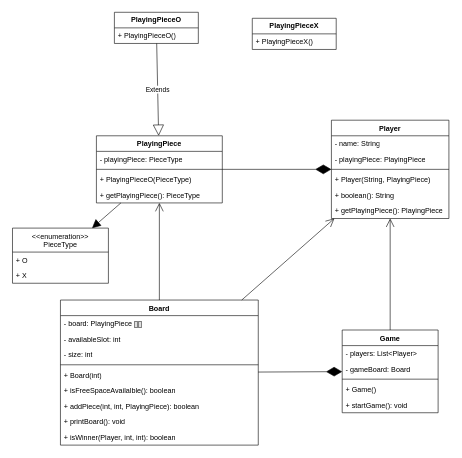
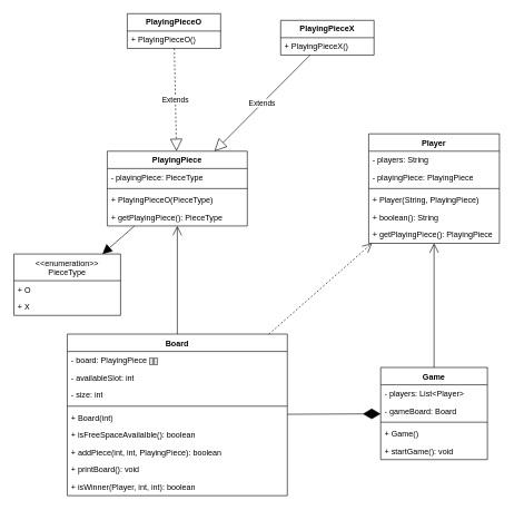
  <mxCell id="0" />
  <mxCell id="1" parent="0" />
  <mxCell id="2" value="&lt;span style=&quot;font-weight: 400;&quot;&gt;&amp;lt;&amp;lt;enumeration&amp;gt;&amp;gt;&lt;/span&gt;&lt;div&gt;&lt;span style=&quot;font-weight: 400;&quot;&gt;PieceType&lt;/span&gt;&lt;/div&gt;" style="swimlane;fontStyle=1;align=center;verticalAlign=top;childLayout=stackLayout;horizontal=1;startSize=40;horizontalStack=0;resizeParent=1;resizeParentMax=0;resizeLast=0;collapsible=1;marginBottom=0;whiteSpace=wrap;html=1;" parent="1" vertex="1"><mxGeometry x="20" y="380" width="160" height="92" as="geometry" /></mxCell>
  <mxCell id="3" value="+ O" style="text;strokeColor=none;fillColor=none;align=left;verticalAlign=top;spacingLeft=4;spacingRight=4;overflow=hidden;rotatable=0;points=[[0,0.5],[1,0.5]];portConstraint=eastwest;whiteSpace=wrap;html=1;" parent="2" vertex="1"><mxGeometry y="40" width="160" height="26" as="geometry" /></mxCell>
  <mxCell id="4" value="+ X" style="text;strokeColor=none;fillColor=none;align=left;verticalAlign=top;spacingLeft=4;spacingRight=4;overflow=hidden;rotatable=0;points=[[0,0.5],[1,0.5]];portConstraint=eastwest;whiteSpace=wrap;html=1;" parent="2" vertex="1"><mxGeometry y="66" width="160" height="26" as="geometry" /></mxCell>
  <mxCell id="5" value="PlayingPiece" style="swimlane;fontStyle=1;align=center;verticalAlign=top;childLayout=stackLayout;horizontal=1;startSize=26;horizontalStack=0;resizeParent=1;resizeParentMax=0;resizeLast=0;collapsible=1;marginBottom=0;whiteSpace=wrap;html=1;" vertex="1" parent="1"><mxGeometry x="160" y="226" width="210" height="112" as="geometry" /></mxCell>
  <mxCell id="6" value="- playingPiece: PieceType" style="text;strokeColor=none;fillColor=none;align=left;verticalAlign=top;spacingLeft=4;spacingRight=4;overflow=hidden;rotatable=0;points=[[0,0.5],[1,0.5]];portConstraint=eastwest;whiteSpace=wrap;html=1;" vertex="1" parent="5"><mxGeometry y="26" width="210" height="26" as="geometry" /></mxCell>
  <mxCell id="7" value="" style="line;strokeWidth=1;fillColor=none;align=left;verticalAlign=middle;spacingTop=-1;spacingLeft=3;spacingRight=3;rotatable=0;labelPosition=right;points=[];portConstraint=eastwest;strokeColor=inherit;" vertex="1" parent="5"><mxGeometry y="52" width="210" height="8" as="geometry" /></mxCell>
  <mxCell id="8" value="+ PlayingPieceO(PieceType)" style="text;strokeColor=none;fillColor=none;align=left;verticalAlign=top;spacingLeft=4;spacingRight=4;overflow=hidden;rotatable=0;points=[[0,0.5],[1,0.5]];portConstraint=eastwest;whiteSpace=wrap;html=1;" vertex="1" parent="5"><mxGeometry y="60" width="210" height="26" as="geometry" /></mxCell>
  <mxCell id="9" value="+ getPlayingPiece(): PieceType" style="text;strokeColor=none;fillColor=none;align=left;verticalAlign=top;spacingLeft=4;spacingRight=4;overflow=hidden;rotatable=0;points=[[0,0.5],[1,0.5]];portConstraint=eastwest;whiteSpace=wrap;html=1;" vertex="1" parent="5"><mxGeometry y="86" width="210" height="26" as="geometry" /></mxCell>
  <mxCell id="10" value="&lt;b&gt;PlayingPieceO&lt;/b&gt;" style="swimlane;fontStyle=0;childLayout=stackLayout;horizontal=1;startSize=26;fillColor=none;horizontalStack=0;resizeParent=1;resizeParentMax=0;resizeLast=0;collapsible=1;marginBottom=0;whiteSpace=wrap;html=1;" vertex="1" parent="1"><mxGeometry x="190" y="20" width="140" height="52" as="geometry" /></mxCell>
  <mxCell id="11" value="+&amp;nbsp;&lt;span style=&quot;text-align: center;&quot;&gt;PlayingPieceO()&lt;/span&gt;" style="text;strokeColor=none;fillColor=none;align=left;verticalAlign=top;spacingLeft=4;spacingRight=4;overflow=hidden;rotatable=0;points=[[0,0.5],[1,0.5]];portConstraint=eastwest;whiteSpace=wrap;html=1;" vertex="1" parent="10"><mxGeometry y="26" width="140" height="26" as="geometry" /></mxCell>
  <mxCell id="12" value="&lt;b&gt;PlayingPieceX&lt;/b&gt;" style="swimlane;fontStyle=0;childLayout=stackLayout;horizontal=1;startSize=26;fillColor=none;horizontalStack=0;resizeParent=1;resizeParentMax=0;resizeLast=0;collapsible=1;marginBottom=0;whiteSpace=wrap;html=1;" vertex="1" parent="1"><mxGeometry x="420" y="30" width="140" height="52" as="geometry" /></mxCell>
  <mxCell id="13" value="+&amp;nbsp;&lt;span style=&quot;text-align: center;&quot;&gt;PlayingPieceX()&lt;/span&gt;" style="text;strokeColor=none;fillColor=none;align=left;verticalAlign=top;spacingLeft=4;spacingRight=4;overflow=hidden;rotatable=0;points=[[0,0.5],[1,0.5]];portConstraint=eastwest;whiteSpace=wrap;html=1;" vertex="1" parent="12"><mxGeometry y="26" width="140" height="26" as="geometry" /></mxCell>
  <mxCell id="14" value="Player" style="swimlane;fontStyle=1;align=center;verticalAlign=top;childLayout=stackLayout;horizontal=1;startSize=26;horizontalStack=0;resizeParent=1;resizeParentMax=0;resizeLast=0;collapsible=1;marginBottom=0;whiteSpace=wrap;html=1;" vertex="1" parent="1"><mxGeometry x="552" y="200" width="196" height="164" as="geometry" /></mxCell>
- <mxCell id="15" value="- name: String" style="text;strokeColor=none;fillColor=none;align=left;verticalAlign=top;spacingLeft=4;spacingRight=4;overflow=hidden;rotatable=0;points=[[0,0.5],[1,0.5]];portConstraint=eastwest;whiteSpace=wrap;html=1;" vertex="1" parent="14"><mxGeometry y="26" width="196" height="26" as="geometry" /></mxCell>
+ <mxCell id="15" value="- players: String" style="text;strokeColor=none;fillColor=none;align=left;verticalAlign=top;spacingLeft=4;spacingRight=4;overflow=hidden;rotatable=0;points=[[0,0.5],[1,0.5]];portConstraint=eastwest;whiteSpace=wrap;html=1;" vertex="1" parent="14"><mxGeometry y="26" width="196" height="26" as="geometry" /></mxCell>
  <mxCell id="16" value="- playingPiece: PlayingPiece" style="text;strokeColor=none;fillColor=none;align=left;verticalAlign=top;spacingLeft=4;spacingRight=4;overflow=hidden;rotatable=0;points=[[0,0.5],[1,0.5]];portConstraint=eastwest;whiteSpace=wrap;html=1;" vertex="1" parent="14"><mxGeometry y="52" width="196" height="26" as="geometry" /></mxCell>
  <mxCell id="17" value="" style="line;strokeWidth=1;fillColor=none;align=left;verticalAlign=middle;spacingTop=-1;spacingLeft=3;spacingRight=3;rotatable=0;labelPosition=right;points=[];portConstraint=eastwest;strokeColor=inherit;" vertex="1" parent="14"><mxGeometry y="78" width="196" height="8" as="geometry" /></mxCell>
  <mxCell id="18" value="+ Player(String, PlayingPiece)" style="text;strokeColor=none;fillColor=none;align=left;verticalAlign=top;spacingLeft=4;spacingRight=4;overflow=hidden;rotatable=0;points=[[0,0.5],[1,0.5]];portConstraint=eastwest;whiteSpace=wrap;html=1;" vertex="1" parent="14"><mxGeometry y="86" width="196" height="26" as="geometry" /></mxCell>
  <mxCell id="19" value="+ boolean(): String" style="text;strokeColor=none;fillColor=none;align=left;verticalAlign=top;spacingLeft=4;spacingRight=4;overflow=hidden;rotatable=0;points=[[0,0.5],[1,0.5]];portConstraint=eastwest;whiteSpace=wrap;html=1;" vertex="1" parent="14"><mxGeometry y="112" width="196" height="26" as="geometry" /></mxCell>
  <mxCell id="20" value="+ getPlayingPiece(): PlayingPiece" style="text;strokeColor=none;fillColor=none;align=left;verticalAlign=top;spacingLeft=4;spacingRight=4;overflow=hidden;rotatable=0;points=[[0,0.5],[1,0.5]];portConstraint=eastwest;whiteSpace=wrap;html=1;" vertex="1" parent="14"><mxGeometry y="138" width="196" height="26" as="geometry" /></mxCell>
  <mxCell id="21" value="Board" style="swimlane;fontStyle=1;align=center;verticalAlign=top;childLayout=stackLayout;horizontal=1;startSize=26;horizontalStack=0;resizeParent=1;resizeParentMax=0;resizeLast=0;collapsible=1;marginBottom=0;whiteSpace=wrap;html=1;" vertex="1" parent="1"><mxGeometry x="100" y="500" width="330" height="242" as="geometry" /></mxCell>
  <mxCell id="22" value="- board: PlayingPiece [][]" style="text;strokeColor=none;fillColor=none;align=left;verticalAlign=top;spacingLeft=4;spacingRight=4;overflow=hidden;rotatable=0;points=[[0,0.5],[1,0.5]];portConstraint=eastwest;whiteSpace=wrap;html=1;" vertex="1" parent="21"><mxGeometry y="26" width="330" height="26" as="geometry" /></mxCell>
  <mxCell id="23" value="- availableSlot: int" style="text;strokeColor=none;fillColor=none;align=left;verticalAlign=top;spacingLeft=4;spacingRight=4;overflow=hidden;rotatable=0;points=[[0,0.5],[1,0.5]];portConstraint=eastwest;whiteSpace=wrap;html=1;" vertex="1" parent="21"><mxGeometry y="52" width="330" height="26" as="geometry" /></mxCell>
  <mxCell id="24" value="- size: int" style="text;strokeColor=none;fillColor=none;align=left;verticalAlign=top;spacingLeft=4;spacingRight=4;overflow=hidden;rotatable=0;points=[[0,0.5],[1,0.5]];portConstraint=eastwest;whiteSpace=wrap;html=1;" vertex="1" parent="21"><mxGeometry y="78" width="330" height="26" as="geometry" /></mxCell>
  <mxCell id="25" value="" style="line;strokeWidth=1;fillColor=none;align=left;verticalAlign=middle;spacingTop=-1;spacingLeft=3;spacingRight=3;rotatable=0;labelPosition=right;points=[];portConstraint=eastwest;strokeColor=inherit;" vertex="1" parent="21"><mxGeometry y="104" width="330" height="8" as="geometry" /></mxCell>
  <mxCell id="26" value="+ Board(int)" style="text;strokeColor=none;fillColor=none;align=left;verticalAlign=top;spacingLeft=4;spacingRight=4;overflow=hidden;rotatable=0;points=[[0,0.5],[1,0.5]];portConstraint=eastwest;whiteSpace=wrap;html=1;" vertex="1" parent="21"><mxGeometry y="112" width="330" height="26" as="geometry" /></mxCell>
  <mxCell id="27" value="+ isFreeSpaceAvailalble(): boolean" style="text;strokeColor=none;fillColor=none;align=left;verticalAlign=top;spacingLeft=4;spacingRight=4;overflow=hidden;rotatable=0;points=[[0,0.5],[1,0.5]];portConstraint=eastwest;whiteSpace=wrap;html=1;" vertex="1" parent="21"><mxGeometry y="138" width="330" height="26" as="geometry" /></mxCell>
  <mxCell id="28" value="+ addPiece(int, int, PlayingPiece): boolean" style="text;strokeColor=none;fillColor=none;align=left;verticalAlign=top;spacingLeft=4;spacingRight=4;overflow=hidden;rotatable=0;points=[[0,0.5],[1,0.5]];portConstraint=eastwest;whiteSpace=wrap;html=1;" vertex="1" parent="21"><mxGeometry y="164" width="330" height="26" as="geometry" /></mxCell>
  <mxCell id="29" value="+ printBoard(): void" style="text;strokeColor=none;fillColor=none;align=left;verticalAlign=top;spacingLeft=4;spacingRight=4;overflow=hidden;rotatable=0;points=[[0,0.5],[1,0.5]];portConstraint=eastwest;whiteSpace=wrap;html=1;" vertex="1" parent="21"><mxGeometry y="190" width="330" height="26" as="geometry" /></mxCell>
  <mxCell id="30" value="+ isWinner(Player, int, int): boolean" style="text;strokeColor=none;fillColor=none;align=left;verticalAlign=top;spacingLeft=4;spacingRight=4;overflow=hidden;rotatable=0;points=[[0,0.5],[1,0.5]];portConstraint=eastwest;whiteSpace=wrap;html=1;" vertex="1" parent="21"><mxGeometry y="216" width="330" height="26" as="geometry" /></mxCell>
  <mxCell id="31" value="Game" style="swimlane;fontStyle=1;align=center;verticalAlign=top;childLayout=stackLayout;horizontal=1;startSize=26;horizontalStack=0;resizeParent=1;resizeParentMax=0;resizeLast=0;collapsible=1;marginBottom=0;whiteSpace=wrap;html=1;" vertex="1" parent="1"><mxGeometry x="570" y="550" width="160" height="138" as="geometry" /></mxCell>
  <mxCell id="32" value="- players: List&amp;lt;Player&amp;gt;" style="text;strokeColor=none;fillColor=none;align=left;verticalAlign=top;spacingLeft=4;spacingRight=4;overflow=hidden;rotatable=0;points=[[0,0.5],[1,0.5]];portConstraint=eastwest;whiteSpace=wrap;html=1;" vertex="1" parent="31"><mxGeometry y="26" width="160" height="26" as="geometry" /></mxCell>
  <mxCell id="33" value="- gameBoard: Board" style="text;strokeColor=none;fillColor=none;align=left;verticalAlign=top;spacingLeft=4;spacingRight=4;overflow=hidden;rotatable=0;points=[[0,0.5],[1,0.5]];portConstraint=eastwest;whiteSpace=wrap;html=1;" vertex="1" parent="31"><mxGeometry y="52" width="160" height="26" as="geometry" /></mxCell>
  <mxCell id="34" value="" style="line;strokeWidth=1;fillColor=none;align=left;verticalAlign=middle;spacingTop=-1;spacingLeft=3;spacingRight=3;rotatable=0;labelPosition=right;points=[];portConstraint=eastwest;strokeColor=inherit;" vertex="1" parent="31"><mxGeometry y="78" width="160" height="8" as="geometry" /></mxCell>
  <mxCell id="35" value="+ Game()" style="text;strokeColor=none;fillColor=none;align=left;verticalAlign=top;spacingLeft=4;spacingRight=4;overflow=hidden;rotatable=0;points=[[0,0.5],[1,0.5]];portConstraint=eastwest;whiteSpace=wrap;html=1;" vertex="1" parent="31"><mxGeometry y="86" width="160" height="26" as="geometry" /></mxCell>
  <mxCell id="36" value="+ startGame(): void" style="text;strokeColor=none;fillColor=none;align=left;verticalAlign=top;spacingLeft=4;spacingRight=4;overflow=hidden;rotatable=0;points=[[0,0.5],[1,0.5]];portConstraint=eastwest;whiteSpace=wrap;html=1;" vertex="1" parent="31"><mxGeometry y="112" width="160" height="26" as="geometry" /></mxCell>
- <mxCell id="37" value="Extends" style="endArrow=block;endSize=16;endFill=0;html=1;rounded=0;" edge="1" parent="1" source="10" target="5"><mxGeometry width="160" relative="1" as="geometry"><mxPoint x="-150" y="0" as="sourcePoint" /><mxPoint x="10" y="0" as="targetPoint" /></mxGeometry></mxCell>
+ <mxCell id="37" value="Extends" style="endArrow=block;endSize=16;endFill=0;html=1;rounded=0;dashed=1;" edge="1" parent="1" source="10" target="5"><mxGeometry width="160" relative="1" as="geometry"><mxPoint x="-150" y="0" as="sourcePoint" /><mxPoint x="10" y="0" as="targetPoint" /></mxGeometry></mxCell>
+ <mxCell id="38" value="Extends" style="endArrow=block;endSize=16;endFill=0;html=1;rounded=0;" edge="1" parent="1" source="12" target="5"><mxGeometry width="160" relative="1" as="geometry"><mxPoint x="84" y="-30" as="sourcePoint" /><mxPoint x="179" y="98" as="targetPoint" /></mxGeometry></mxCell>
  <mxCell id="39" value="" style="endArrow=block;endFill=1;endSize=12;html=1;rounded=0;" edge="1" parent="1" source="5" target="2"><mxGeometry width="160" relative="1" as="geometry"><mxPoint x="-360" y="150" as="sourcePoint" /><mxPoint x="-200" y="150" as="targetPoint" /></mxGeometry></mxCell>
- <mxCell id="40" value="" style="endArrow=diamondThin;endFill=1;endSize=24;html=1;rounded=0;" edge="1" parent="1" source="5" target="14"><mxGeometry width="160" relative="1" as="geometry"><mxPoint x="0" y="130" as="sourcePoint" /><mxPoint x="230" y="143.252" as="targetPoint" /></mxGeometry></mxCell>
  <mxCell id="41" value="" style="endArrow=open;endFill=1;endSize=12;html=1;rounded=0;" edge="1" parent="1" source="31" target="14"><mxGeometry width="160" relative="1" as="geometry"><mxPoint x="659" y="184" as="sourcePoint" /><mxPoint x="570" y="122" as="targetPoint" /></mxGeometry></mxCell>
  <mxCell id="42" value="" style="endArrow=diamondThin;endFill=1;endSize=24;html=1;rounded=0;" edge="1" parent="1" source="21" target="31"><mxGeometry width="160" relative="1" as="geometry"><mxPoint x="230" y="240" as="sourcePoint" /><mxPoint x="390" y="240" as="targetPoint" /></mxGeometry></mxCell>
- <mxCell id="43" value="" style="endArrow=open;endFill=1;endSize=12;html=1;rounded=0;" edge="1" parent="1" source="21" target="14"><mxGeometry width="160" relative="1" as="geometry"><mxPoint x="259" y="282" as="sourcePoint" /><mxPoint x="170" y="220" as="targetPoint" /><Array as="points" /></mxGeometry></mxCell>
+ <mxCell id="43" value="" style="endArrow=open;endFill=1;endSize=12;html=1;rounded=0;dashed=1;" edge="1" parent="1" source="21" target="14"><mxGeometry width="160" relative="1" as="geometry"><mxPoint x="259" y="282" as="sourcePoint" /><mxPoint x="170" y="220" as="targetPoint" /><Array as="points" /></mxGeometry></mxCell>
  <mxCell id="44" value="" style="endArrow=open;endFill=1;endSize=12;html=1;rounded=0;" edge="1" parent="1" source="21" target="5"><mxGeometry width="160" relative="1" as="geometry"><mxPoint x="90" y="330" as="sourcePoint" /><mxPoint x="139" y="194" as="targetPoint" /><Array as="points" /></mxGeometry></mxCell>
